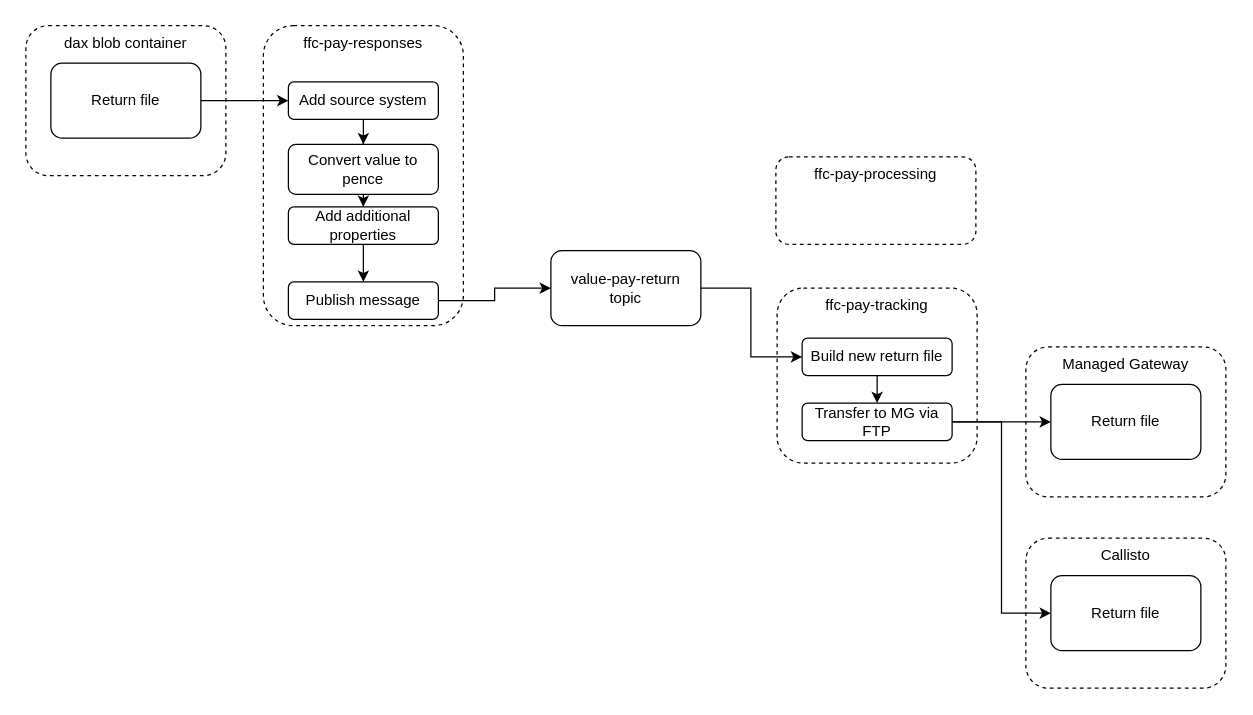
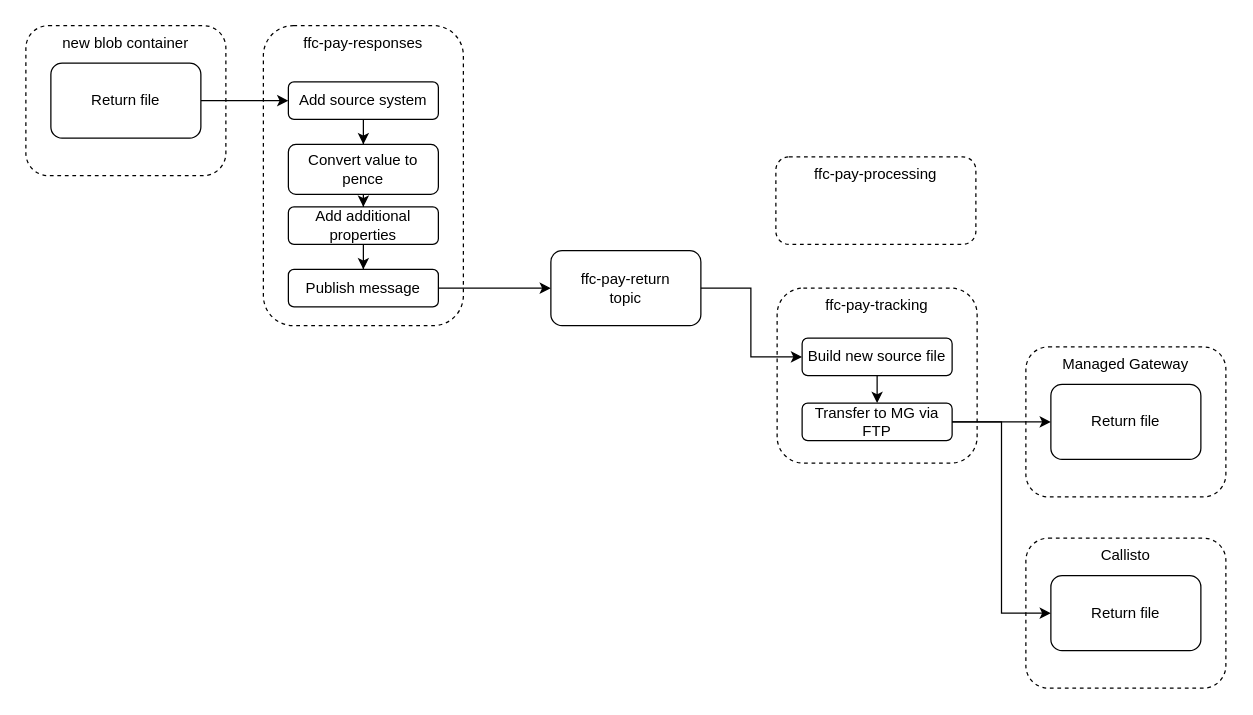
  <mxCell id="0" />
  <mxCell id="1" parent="0" />
- <mxCell id="2" value="dax blob container" style="rounded=1;whiteSpace=wrap;html=1;verticalAlign=top;dashed=1;" parent="1" vertex="1"><mxGeometry x="20" y="20" width="160" height="120" as="geometry" /></mxCell>
+ <mxCell id="2" value="new blob container" style="rounded=1;whiteSpace=wrap;html=1;verticalAlign=top;dashed=1;" parent="1" vertex="1"><mxGeometry x="20" y="20" width="160" height="120" as="geometry" /></mxCell>
  <mxCell id="3" value="ffc-pay-responses&lt;br&gt;" style="rounded=1;whiteSpace=wrap;html=1;verticalAlign=top;dashed=1;" parent="1" vertex="1"><mxGeometry x="210" y="20" width="160" height="240" as="geometry" /></mxCell>
  <mxCell id="4" value="" style="edgeStyle=orthogonalEdgeStyle;rounded=0;orthogonalLoop=1;jettySize=auto;html=1;" parent="1" source="5" target="7" edge="1"><mxGeometry relative="1" as="geometry" /></mxCell>
  <mxCell id="5" value="Return file" style="rounded=1;whiteSpace=wrap;html=1;" parent="1" vertex="1"><mxGeometry x="40" y="50" width="120" height="60" as="geometry" /></mxCell>
  <mxCell id="6" value="" style="edgeStyle=orthogonalEdgeStyle;rounded=0;orthogonalLoop=1;jettySize=auto;html=1;" parent="1" source="7" target="9" edge="1"><mxGeometry relative="1" as="geometry" /></mxCell>
  <mxCell id="7" value="Add source system" style="rounded=1;whiteSpace=wrap;html=1;" parent="1" vertex="1"><mxGeometry x="230" y="65" width="120" height="30" as="geometry" /></mxCell>
  <mxCell id="8" value="" style="edgeStyle=orthogonalEdgeStyle;rounded=0;orthogonalLoop=1;jettySize=auto;html=1;" parent="1" source="9" target="11" edge="1"><mxGeometry relative="1" as="geometry" /></mxCell>
  <mxCell id="9" value="Convert value to pence" style="rounded=1;whiteSpace=wrap;html=1;" parent="1" vertex="1"><mxGeometry x="230" y="115" width="120" height="40" as="geometry" /></mxCell>
  <mxCell id="10" value="" style="edgeStyle=orthogonalEdgeStyle;rounded=0;orthogonalLoop=1;jettySize=auto;html=1;" parent="1" source="11" target="13" edge="1"><mxGeometry relative="1" as="geometry" /></mxCell>
  <mxCell id="11" value="Add additional properties" style="rounded=1;whiteSpace=wrap;html=1;" parent="1" vertex="1"><mxGeometry x="230" y="165" width="120" height="30" as="geometry" /></mxCell>
  <mxCell id="12" value="" style="edgeStyle=orthogonalEdgeStyle;rounded=0;orthogonalLoop=1;jettySize=auto;html=1;" parent="1" source="13" target="14" edge="1"><mxGeometry relative="1" as="geometry" /></mxCell>
- <mxCell id="13" value="Publish message" style="rounded=1;whiteSpace=wrap;html=1;" parent="1" vertex="1"><mxGeometry x="230" y="225" width="120" height="30" as="geometry" /></mxCell>
- <mxCell id="14" value="value-pay-return&lt;br&gt;topic" style="rounded=1;whiteSpace=wrap;html=1;" parent="1" vertex="1"><mxGeometry x="440" y="200" width="120" height="60" as="geometry" /></mxCell>
+ <mxCell id="13" value="Publish message" style="rounded=1;whiteSpace=wrap;html=1;" parent="1" vertex="1"><mxGeometry x="230" y="215" width="120" height="30" as="geometry" /></mxCell>
+ <mxCell id="14" value="ffc-pay-return&lt;br&gt;topic" style="rounded=1;whiteSpace=wrap;html=1;" parent="1" vertex="1"><mxGeometry x="440" y="200" width="120" height="60" as="geometry" /></mxCell>
  <mxCell id="15" value="ffc-pay-tracking" style="rounded=1;whiteSpace=wrap;html=1;verticalAlign=top;dashed=1;" parent="1" vertex="1"><mxGeometry x="621" y="230" width="160" height="140" as="geometry" /></mxCell>
  <mxCell id="16" value="ffc-pay-processing" style="rounded=1;whiteSpace=wrap;html=1;verticalAlign=top;dashed=1;" parent="1" vertex="1"><mxGeometry x="620" y="125" width="160" height="70" as="geometry" /></mxCell>
  <mxCell id="17" value="" style="edgeStyle=orthogonalEdgeStyle;rounded=0;orthogonalLoop=1;jettySize=auto;html=1;" parent="1" source="18" target="20" edge="1"><mxGeometry relative="1" as="geometry" /></mxCell>
- <mxCell id="18" value="Build new return file" style="rounded=1;whiteSpace=wrap;html=1;" parent="1" vertex="1"><mxGeometry x="641" y="270" width="120" height="30" as="geometry" /></mxCell>
+ <mxCell id="18" value="Build new source file" style="rounded=1;whiteSpace=wrap;html=1;" parent="1" vertex="1"><mxGeometry x="641" y="270" width="120" height="30" as="geometry" /></mxCell>
  <mxCell id="19" style="edgeStyle=orthogonalEdgeStyle;rounded=0;orthogonalLoop=1;jettySize=auto;html=1;exitX=1;exitY=0.5;exitDx=0;exitDy=0;" parent="1" source="14" target="18" edge="1"><mxGeometry relative="1" as="geometry"><Array as="points"><mxPoint x="600" y="230" /><mxPoint x="600" y="285" /></Array></mxGeometry></mxCell>
  <mxCell id="20" value="Transfer to MG via FTP" style="rounded=1;whiteSpace=wrap;html=1;" parent="1" vertex="1"><mxGeometry x="641" y="322" width="120" height="30" as="geometry" /></mxCell>
  <mxCell id="21" value="Managed Gateway" style="rounded=1;whiteSpace=wrap;html=1;verticalAlign=top;dashed=1;" parent="1" vertex="1"><mxGeometry x="820" y="277" width="160" height="120" as="geometry" /></mxCell>
  <mxCell id="22" value="Return file" style="rounded=1;whiteSpace=wrap;html=1;" parent="1" vertex="1"><mxGeometry x="840" y="307" width="120" height="60" as="geometry" /></mxCell>
  <mxCell id="23" style="edgeStyle=orthogonalEdgeStyle;rounded=0;orthogonalLoop=1;jettySize=auto;html=1;" parent="1" source="20" target="22" edge="1"><mxGeometry relative="1" as="geometry" /></mxCell>
  <mxCell id="24" value="Callisto" style="rounded=1;whiteSpace=wrap;html=1;verticalAlign=top;dashed=1;" vertex="1" parent="1"><mxGeometry x="820" y="430" width="160" height="120" as="geometry" /></mxCell>
  <mxCell id="25" value="Return file" style="rounded=1;whiteSpace=wrap;html=1;" vertex="1" parent="1"><mxGeometry x="840" y="460" width="120" height="60" as="geometry" /></mxCell>
  <mxCell id="26" style="edgeStyle=orthogonalEdgeStyle;rounded=0;orthogonalLoop=1;jettySize=auto;html=1;entryX=0;entryY=0.5;entryDx=0;entryDy=0;" edge="1" parent="1" source="20" target="25"><mxGeometry relative="1" as="geometry" /></mxCell>
